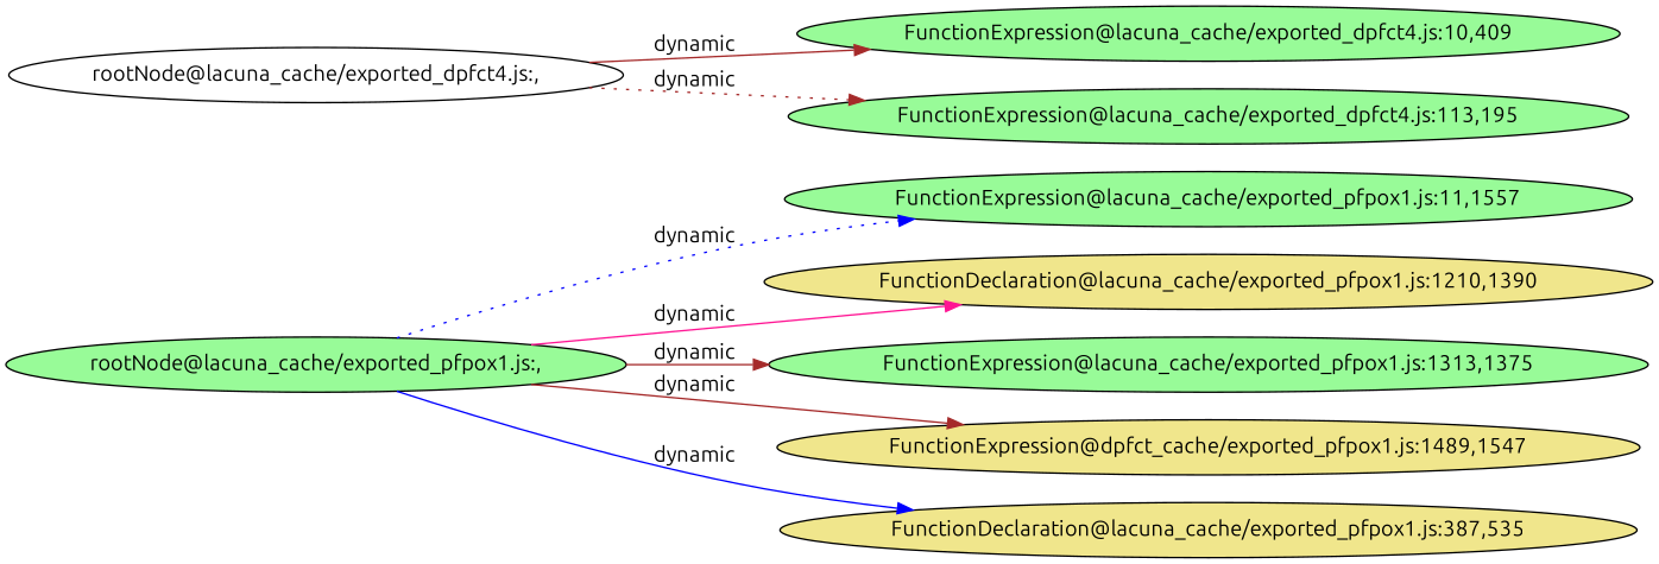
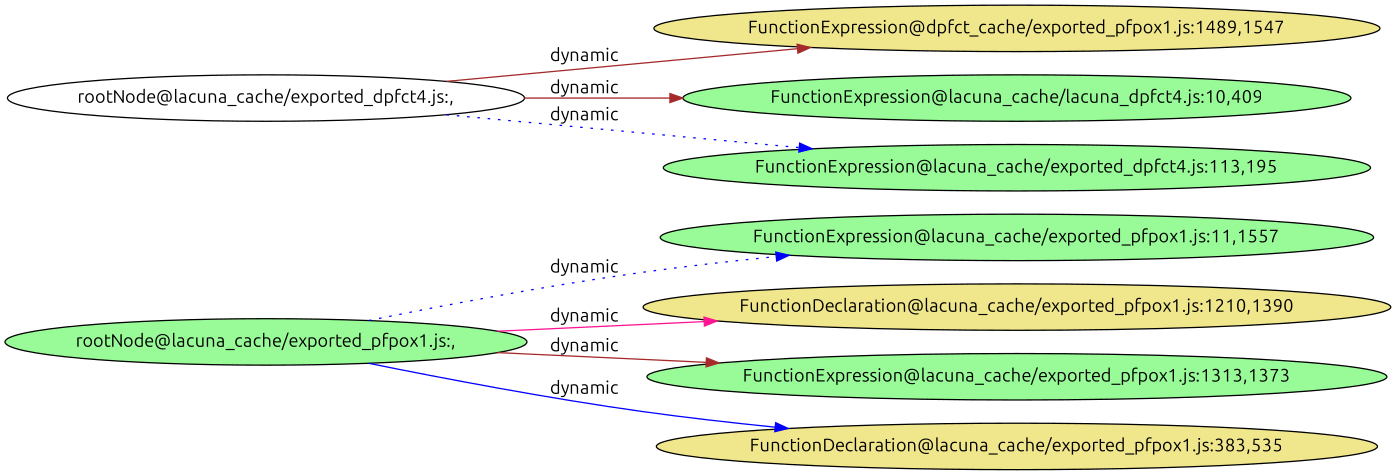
  digraph {
    fontname=Ubuntu
    rankdir=LR
    node [fillcolor=palegreen fontname=Ubuntu style=filled]
    edge [color=blue fontname=Ubuntu style=solid]
    "rootNode@lacuna_cache/exported_pfpox1.js:,"
    "FunctionExpression@lacuna_cache/exported_pfpox1.js:11,1557"
    "FunctionDeclaration@lacuna_cache/exported_pfpox1.js:1210,1390" [fillcolor=khaki]
-   "FunctionExpression@lacuna_cache/exported_pfpox1.js:1313,1375"
+   "FunctionExpression@lacuna_cache/exported_pfpox1.js:1313,1375" [label="FunctionExpression@lacuna_cache/exported_pfpox1.js:1313,1373"]
    n5 [fillcolor=khaki label="FunctionExpression@dpfct_cache/exported_pfpox1.js:1489,1547"]
-   "FunctionDeclaration@lacuna_cache/exported_pfpox1.js:387,535" [fillcolor=khaki]
+   "FunctionDeclaration@lacuna_cache/exported_pfpox1.js:387,535" [fillcolor=khaki label="FunctionDeclaration@lacuna_cache/exported_pfpox1.js:383,535"]
    "rootNode@lacuna_cache/exported_dpfct4.js:," [fillcolor=white]
-   "FunctionExpression@lacuna_cache/exported_dpfct4.js:10,409"
+   "FunctionExpression@lacuna_cache/exported_dpfct4.js:10,409" [label="FunctionExpression@lacuna_cache/lacuna_dpfct4.js:10,409"]
    "FunctionExpression@lacuna_cache/exported_dpfct4.js:113,195"
    "rootNode@lacuna_cache/exported_pfpox1.js:," -> "FunctionExpression@lacuna_cache/exported_pfpox1.js:11,1557" [label=dynamic style=dotted]
    "rootNode@lacuna_cache/exported_pfpox1.js:," -> "FunctionDeclaration@lacuna_cache/exported_pfpox1.js:1210,1390" [color=deeppink label=dynamic]
    "rootNode@lacuna_cache/exported_pfpox1.js:," -> "FunctionExpression@lacuna_cache/exported_pfpox1.js:1313,1375" [color=brown label=dynamic]
-   "rootNode@lacuna_cache/exported_pfpox1.js:," -> n5 [color=brown label=dynamic]
+   "rootNode@lacuna_cache/exported_dpfct4.js:," -> n5 [color=brown label=dynamic]
    "rootNode@lacuna_cache/exported_pfpox1.js:," -> "FunctionDeclaration@lacuna_cache/exported_pfpox1.js:387,535" [label=dynamic]
    "rootNode@lacuna_cache/exported_dpfct4.js:," -> "FunctionExpression@lacuna_cache/exported_dpfct4.js:10,409" [color=brown label=dynamic]
-   "rootNode@lacuna_cache/exported_dpfct4.js:," -> "FunctionExpression@lacuna_cache/exported_dpfct4.js:113,195" [color=brown label=dynamic style=dotted]
+   "rootNode@lacuna_cache/exported_dpfct4.js:," -> "FunctionExpression@lacuna_cache/exported_dpfct4.js:113,195" [label=dynamic style=dotted]
  }
